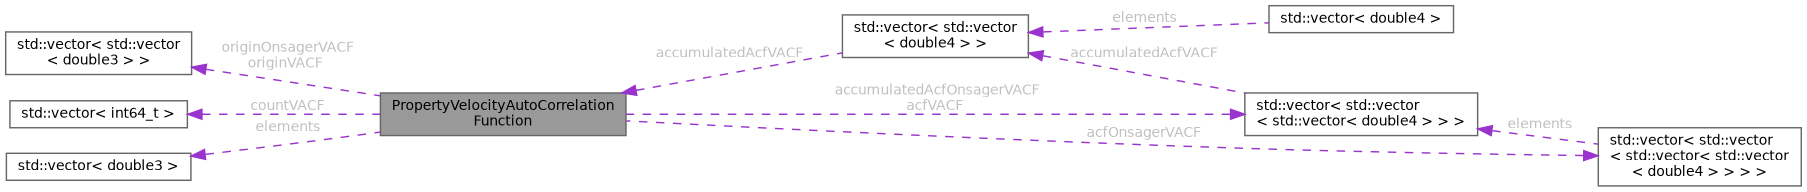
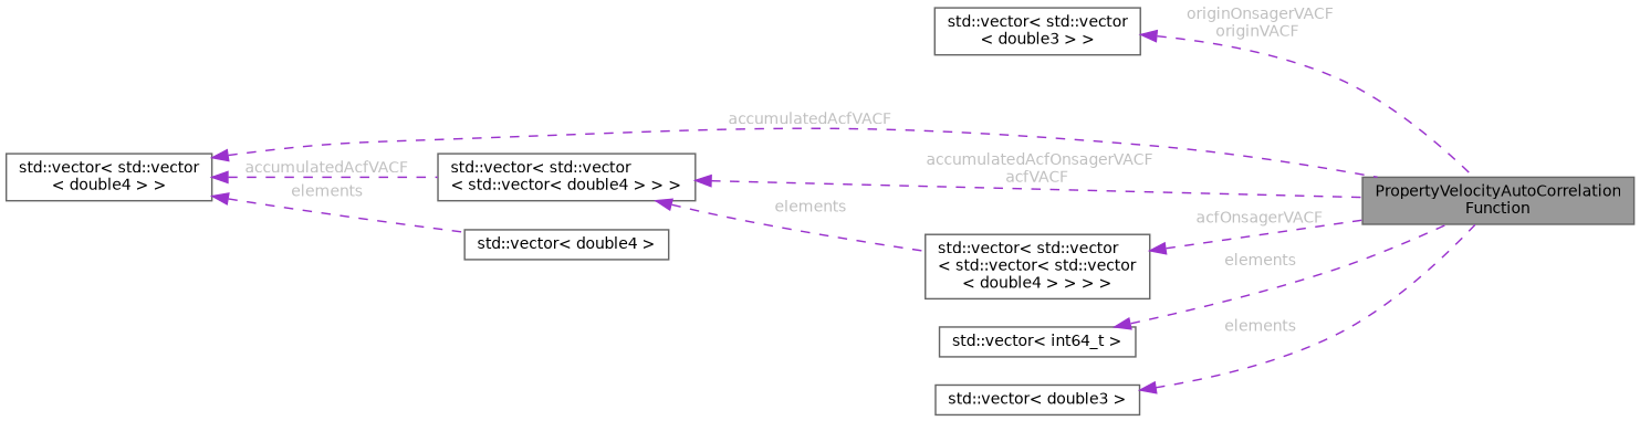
  digraph {
    rankdir=LR
    node [color=gray40 fillcolor=white fontname=Helvetica fontsize=10 shape=box style=filled]
    edge [color=darkorchid3 dir=back fontcolor=grey fontname=Helvetica fontsize=10 labelfontname=Helvetica labelfontsize=10 style=dashed]
    n1 [fillcolor=grey60 fontcolor=black height=0.2 label="PropertyVelocityAutoCorrelation\lFunction" width=0.4]
    n2 [height=0.2 label="std::vector\< std::vector\l\< double3 \> \>" width=0.4]
    n3 [height=0.2 label="std::vector\< std::vector\l\< std::vector\< double4 \> \> \>" width=0.4]
    n4 [height=0.2 label="std::vector\< std::vector\l\< std::vector\< std::vector\l\< double4 \> \> \> \>" width=0.4]
    n5 [height=0.2 label="std::vector\< std::vector\l\< double4 \> \>" width=0.4]
    n6 [height=0.2 label="std::vector\< double4 \>" width=0.4]
    n7 [height=0.2 label="std::vector\< int64_t \>" width=0.4]
    n8 [height=0.2 label="std::vector\< double3 \>" width=0.4]
    n2 -> n1 [label=" originOnsagerVACF\noriginVACF"]
    n3 -> n1 [label=" accumulatedAcfOnsagerVACF\nacfVACF"]
    n3 -> n4 [label=" elements"]
    n4 -> n1 [label=" acfOnsagerVACF"]
-   n1 -> n5 [label=" accumulatedAcfVACF"]
+   n5 -> n1 [label=" accumulatedAcfVACF"]
    n5 -> n3 [label=" accumulatedAcfVACF"]
    n5 -> n6 [label=" elements"]
-   n7 -> n1 [label=" countVACF"]
+   n7 -> n1 [label=" elements"]
    n8 -> n1 [label=" elements"]
  }
